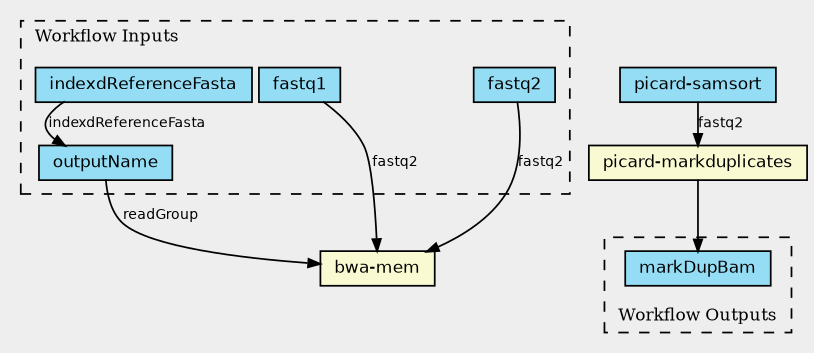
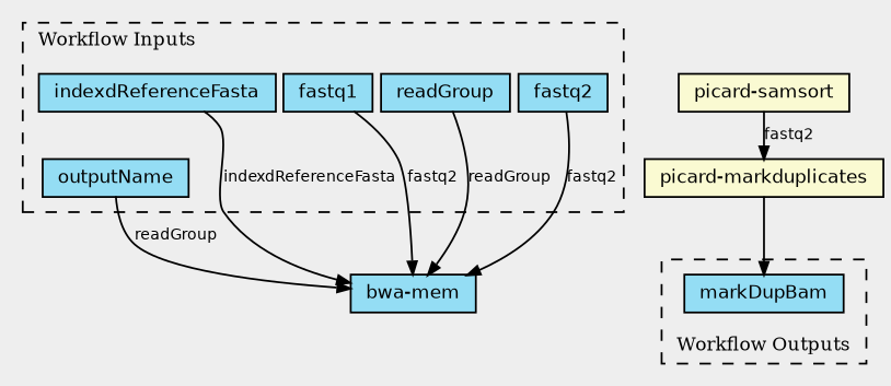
  digraph {
    bgcolor="#eeeeee"
    clusterrank=local
    color=black
    fontsize=10
    labeljust=left
    nodesep=0.05
    ranksep=0.22
    node [color=black fillcolor="#94DDF4" fontcolor=black fontname=Helvetica fontsize=10 shape=record style=filled]
    edge [arrowsize=0.7 color=black fontcolor=black fontname=Helvetica fontsize=8]
    n1 [height=0 label=fastq1 width=0]
    n2 [height=0 label=indexdReferenceFasta width=0]
+   n3 [height=0 label=readGroup width=0]
    n4 [height=0 label=fastq2 width=0]
    n5 [height=0 label=outputName width=0]
    n6 [height=0 label=markDupBam width=0]
-   n7 [fillcolor=lightgoldenrodyellow height=0 label="bwa-mem" width=0]
+   n7 [height=0 label="bwa-mem" width=0]
    n8 [fillcolor=lightgoldenrodyellow height=0 label="picard-markduplicates" width=0]
-   n9 [height=0 label="picard-samsort" width=0]
+   n9 [fillcolor=lightgoldenrodyellow height=0 label="picard-samsort" width=0]
    subgraph cluster_1 {
      label="Workflow Inputs"
      rank=same
      style=dashed
      n1
      n2
+     n3
      n4
      n5
    }
    subgraph cluster_2 {
      label="Workflow Outputs"
      labelloc=b
      rank=same
      style=dashed
      n6
    }
    n1 -> n7 [label=fastq2]
-   n2 -> n5 [label=indexdReferenceFasta]
+   n2 -> n7 [label=indexdReferenceFasta]
+   n3 -> n7 [label=readGroup]
    n4 -> n7 [label=fastq2]
    n5 -> n7 [label=readGroup]
    n8 -> n6
    n9 -> n8 [label=fastq2]
  }
